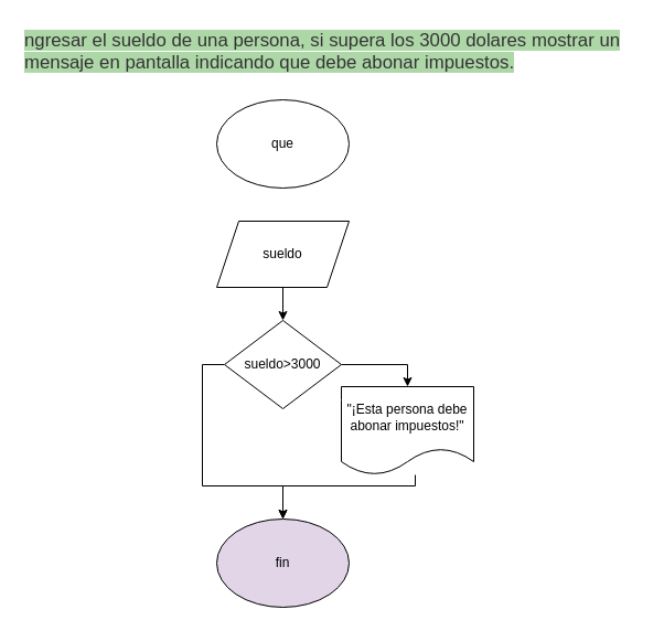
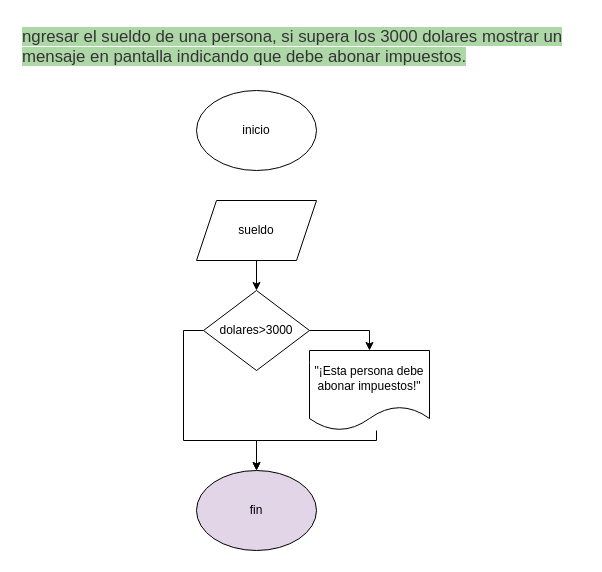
  <mxCell id="0" />
  <mxCell id="1" parent="0" />
  <mxCell id="2" value="&lt;span style=&quot;color: rgb(51, 51, 51); font-family: sans-serif, arial; font-size: 16.8px; font-style: normal; font-variant-ligatures: normal; font-variant-caps: normal; font-weight: 400; letter-spacing: normal; orphans: 2; text-align: start; text-indent: 0px; text-transform: none; widows: 2; word-spacing: 0px; -webkit-text-stroke-width: 0px; background-color: rgb(174, 215, 168); text-decoration-thickness: initial; text-decoration-style: initial; text-decoration-color: initial; float: none; display: inline !important;&quot;&gt;ngresar el sueldo de una persona, si supera los 3000 dolares mostrar un mensaje en pantalla indicando que debe abonar impuestos.&lt;/span&gt;" style="text;whiteSpace=wrap;html=1;" vertex="1" parent="1"><mxGeometry x="20" y="20" width="560" height="60" as="geometry" /></mxCell>
- <mxCell id="3" value="que" style="ellipse;whiteSpace=wrap;html=1;" vertex="1" parent="1"><mxGeometry x="196" y="90" width="120" height="80" as="geometry" /></mxCell>
+ <mxCell id="3" value="inicio" style="ellipse;whiteSpace=wrap;html=1;" vertex="1" parent="1"><mxGeometry x="196" y="90" width="120" height="80" as="geometry" /></mxCell>
  <mxCell id="4" value="" style="edgeStyle=orthogonalEdgeStyle;rounded=0;orthogonalLoop=1;jettySize=auto;html=1;" edge="1" parent="1" source="5" target="8"><mxGeometry relative="1" as="geometry" /></mxCell>
  <mxCell id="5" value="sueldo" style="shape=parallelogram;perimeter=parallelogramPerimeter;whiteSpace=wrap;html=1;fixedSize=1;" vertex="1" parent="1"><mxGeometry x="196" y="200" width="120" height="60" as="geometry" /></mxCell>
  <mxCell id="6" style="edgeStyle=orthogonalEdgeStyle;rounded=0;orthogonalLoop=1;jettySize=auto;html=1;exitX=1;exitY=0.5;exitDx=0;exitDy=0;entryX=0.5;entryY=0;entryDx=0;entryDy=0;" edge="1" parent="1" source="8" target="10"><mxGeometry relative="1" as="geometry" /></mxCell>
  <mxCell id="7" style="edgeStyle=orthogonalEdgeStyle;rounded=0;orthogonalLoop=1;jettySize=auto;html=1;exitX=0;exitY=0.5;exitDx=0;exitDy=0;entryX=0.5;entryY=0;entryDx=0;entryDy=0;" edge="1" parent="1" source="8" target="11"><mxGeometry relative="1" as="geometry"><Array as="points"><mxPoint x="183" y="330" /><mxPoint x="183" y="440" /><mxPoint x="256" y="440" /></Array></mxGeometry></mxCell>
- <mxCell id="8" value="sueldo&amp;gt;3000" style="rhombus;whiteSpace=wrap;html=1;" vertex="1" parent="1"><mxGeometry x="203" y="290" width="106" height="80" as="geometry" /></mxCell>
+ <mxCell id="8" value="dolares&amp;gt;3000" style="rhombus;whiteSpace=wrap;html=1;" vertex="1" parent="1"><mxGeometry x="203" y="290" width="106" height="80" as="geometry" /></mxCell>
  <mxCell id="9" style="edgeStyle=orthogonalEdgeStyle;rounded=0;orthogonalLoop=1;jettySize=auto;html=1;entryX=0.5;entryY=0;entryDx=0;entryDy=0;" edge="1" parent="1" source="10" target="11"><mxGeometry relative="1" as="geometry"><Array as="points"><mxPoint x="376" y="440" /><mxPoint x="256" y="440" /></Array></mxGeometry></mxCell>
  <mxCell id="10" value="&quot;¡Esta persona debe abonar impuestos!&quot;" style="shape=document;whiteSpace=wrap;html=1;boundedLbl=1;" vertex="1" parent="1"><mxGeometry x="309" y="350" width="120" height="80" as="geometry" /></mxCell>
  <mxCell id="11" value="fin" style="ellipse;whiteSpace=wrap;html=1;fillColor=#e1d5e7;" vertex="1" parent="1"><mxGeometry x="196" y="470" width="120" height="80" as="geometry" /></mxCell>
